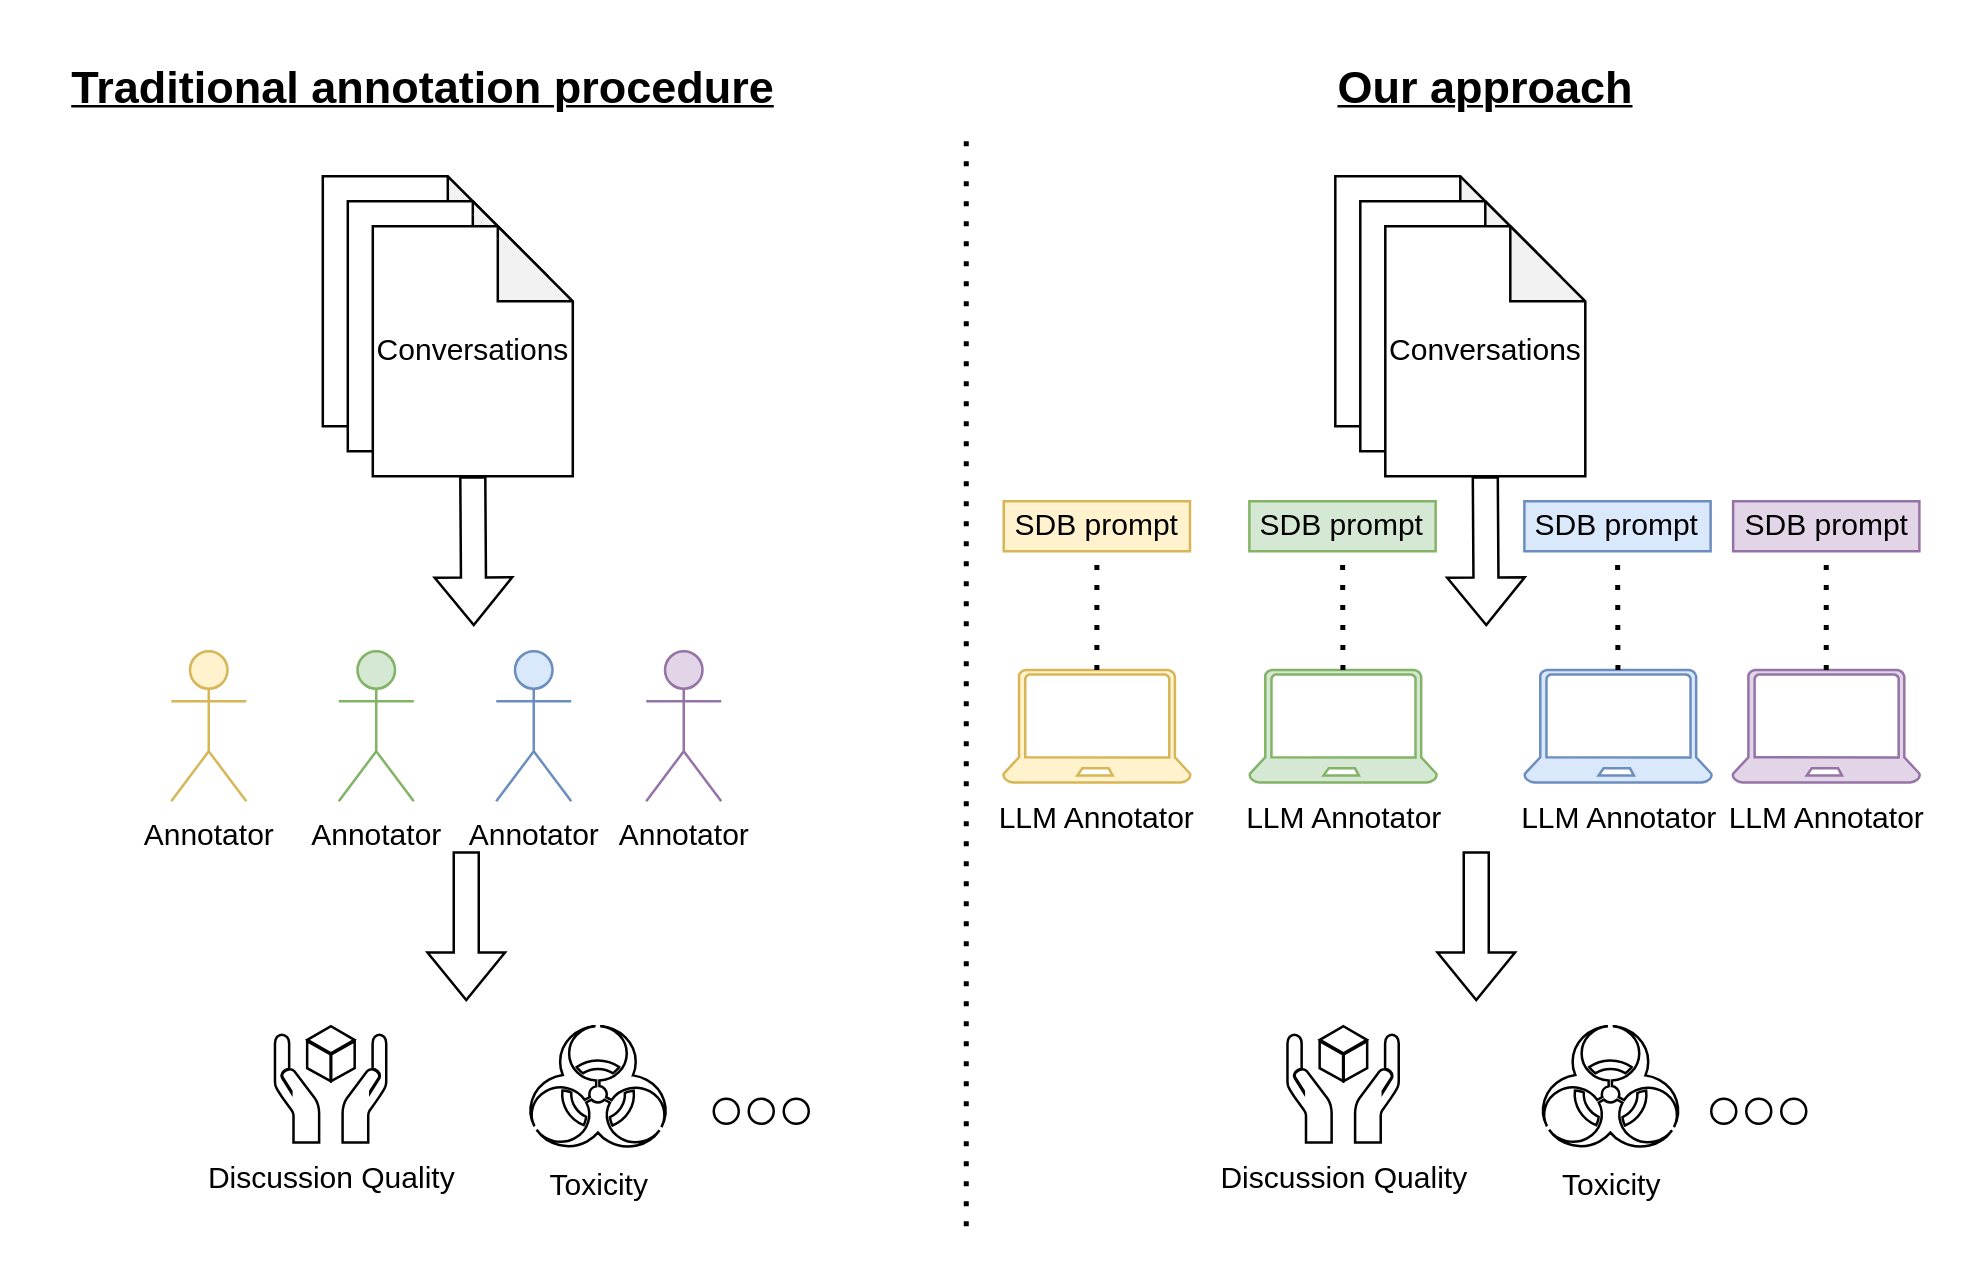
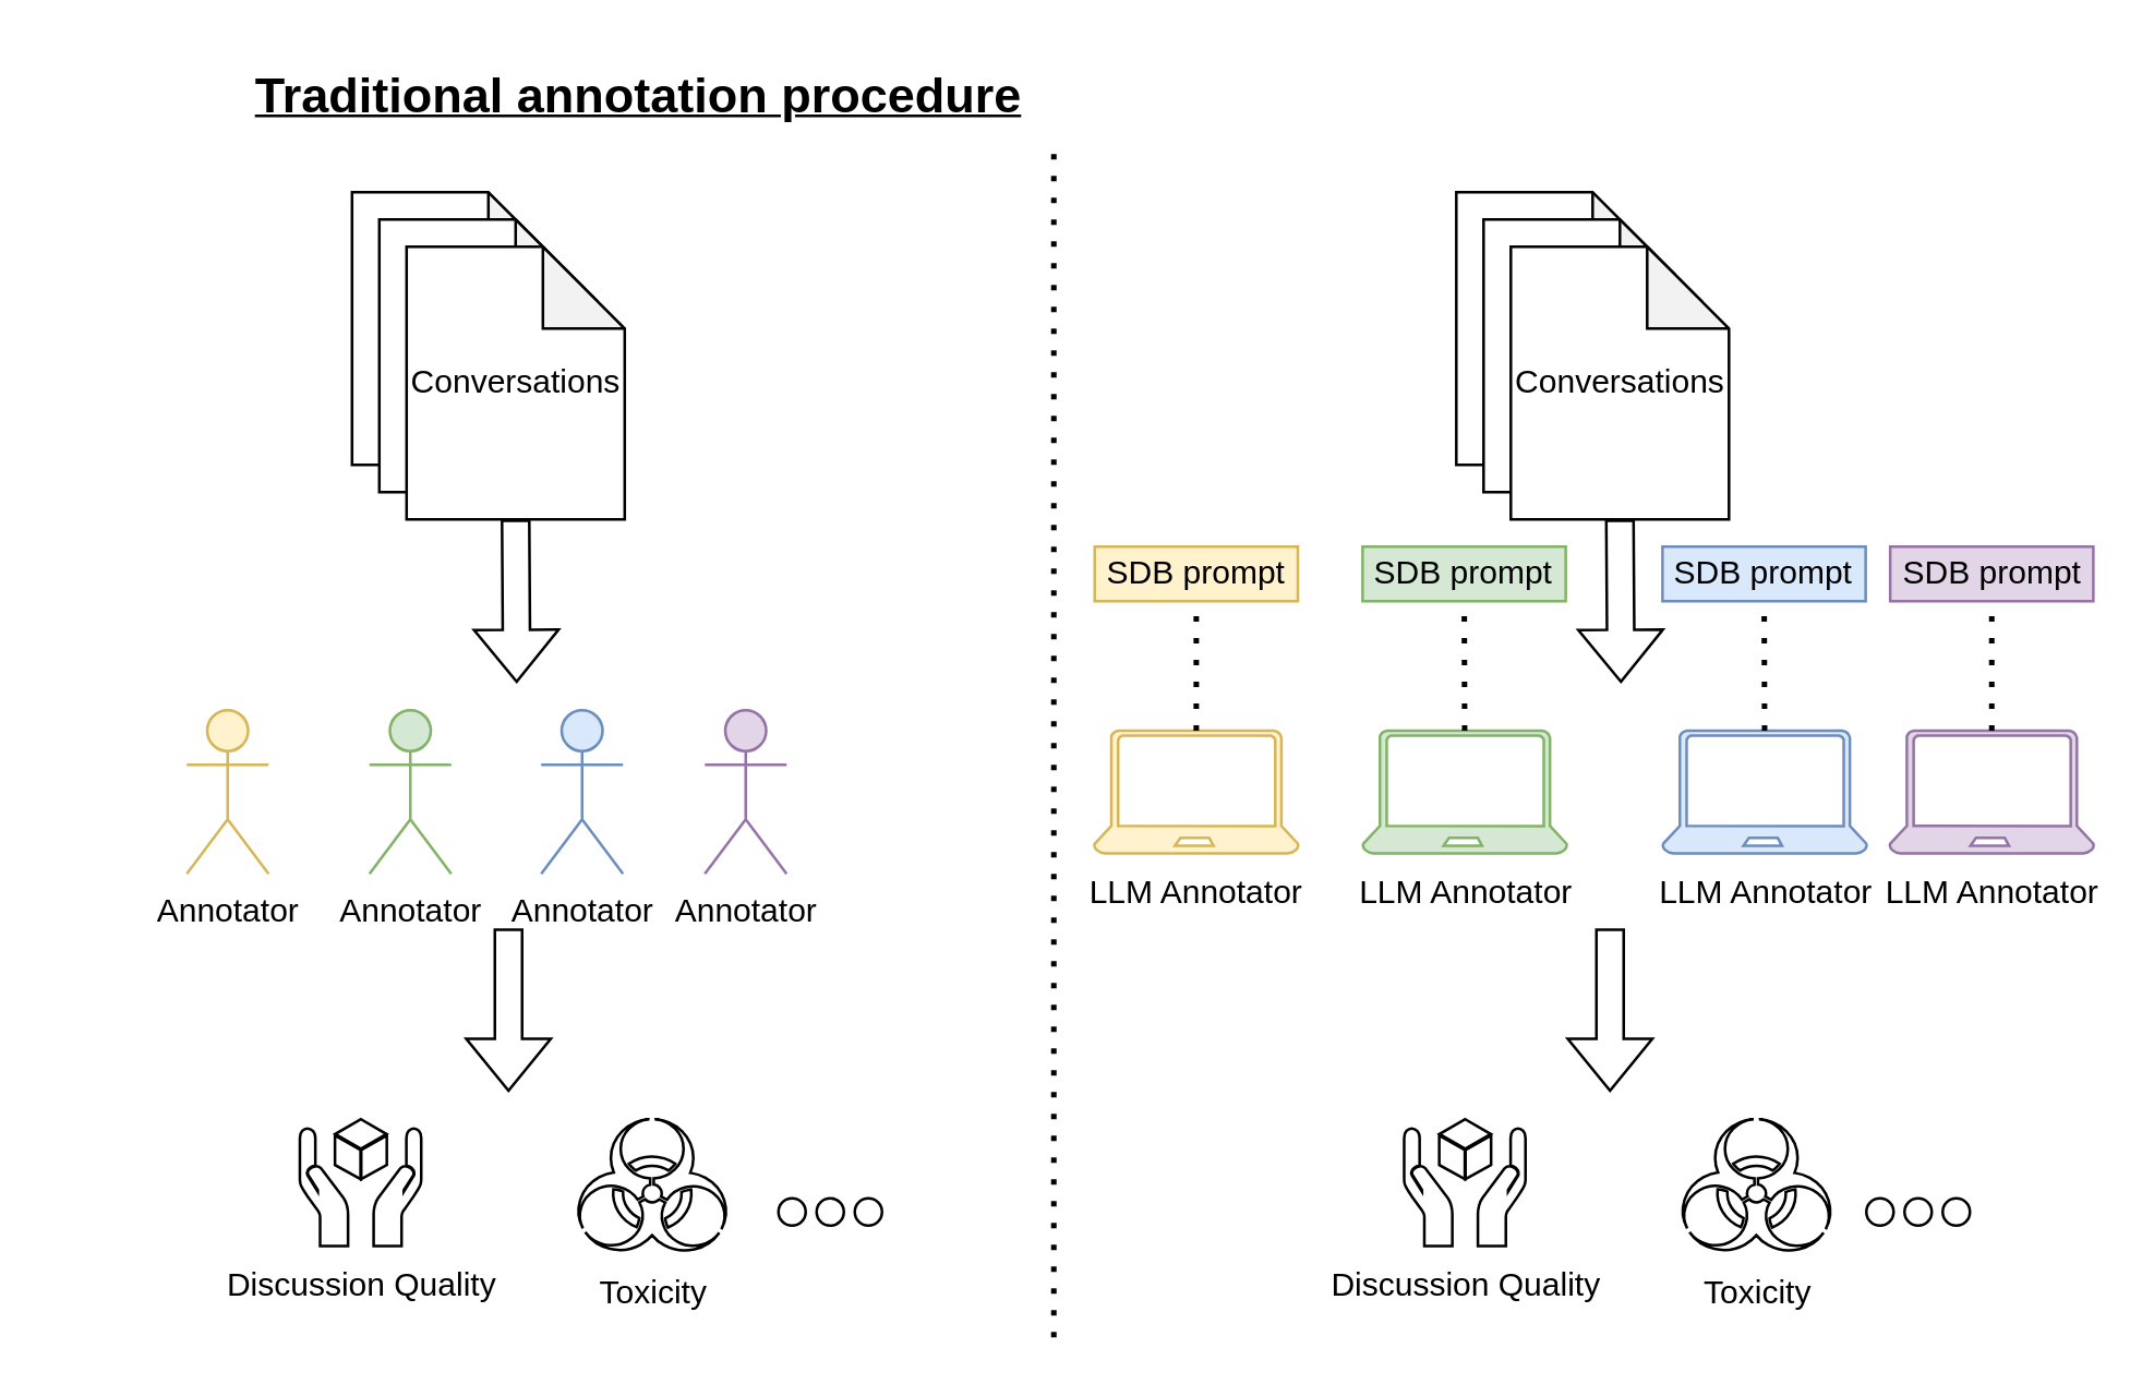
  <mxCell id="0" />
  <mxCell id="1" parent="0" />
  <mxCell id="2" value="" style="shape=note;whiteSpace=wrap;html=1;backgroundOutline=1;darkOpacity=0.05;" vertex="1" parent="1"><mxGeometry x="128.62" y="70" width="80" height="100" as="geometry" /></mxCell>
  <mxCell id="3" value="" style="shape=note;whiteSpace=wrap;html=1;backgroundOutline=1;darkOpacity=0.05;" vertex="1" parent="1"><mxGeometry x="138.62" y="80" width="80" height="100" as="geometry" /></mxCell>
  <mxCell id="4" value="Conversations" style="shape=note;whiteSpace=wrap;html=1;backgroundOutline=1;darkOpacity=0.05;" vertex="1" parent="1"><mxGeometry x="148.62" y="90" width="80" height="100" as="geometry" /></mxCell>
  <mxCell id="5" value="Toxicity" style="shape=mxgraph.signs.safety.biohazard;html=1;pointerEvents=1;verticalLabelPosition=bottom;verticalAlign=top;align=center;sketch=0;" vertex="1" parent="1"><mxGeometry x="209.74" y="410" width="58" height="50" as="geometry" /></mxCell>
  <mxCell id="6" value="Discussion Quality" style="shape=mxgraph.signs.safety.handle_with_care;html=1;pointerEvents=1;verticalLabelPosition=bottom;verticalAlign=top;align=center;sketch=0;" vertex="1" parent="1"><mxGeometry x="109.49" y="410" width="44.5" height="46.5" as="geometry" /></mxCell>
  <mxCell id="7" value="" style="shape=flexArrow;endArrow=classic;html=1;rounded=0;exitX=0.5;exitY=1;exitDx=0;exitDy=0;exitPerimeter=0;" edge="1" parent="1" source="4"><mxGeometry width="50" height="50" relative="1" as="geometry"><mxPoint x="346" y="300" as="sourcePoint" /><mxPoint x="189" y="250" as="targetPoint" /></mxGeometry></mxCell>
  <mxCell id="8" value="" style="group" vertex="1" connectable="0" parent="1"><mxGeometry x="68" y="260" width="220" height="60" as="geometry" /></mxCell>
  <mxCell id="9" value="Annotator" style="shape=umlActor;verticalLabelPosition=bottom;verticalAlign=top;html=1;outlineConnect=0;fillColor=#fff2cc;strokeColor=#d6b656;" vertex="1" parent="8"><mxGeometry width="30" height="60" as="geometry" /></mxCell>
  <mxCell id="10" value="Annotator" style="shape=umlActor;verticalLabelPosition=bottom;verticalAlign=top;html=1;outlineConnect=0;fillColor=#d5e8d4;strokeColor=#82b366;" vertex="1" parent="8"><mxGeometry x="67" width="30" height="60" as="geometry" /></mxCell>
  <mxCell id="11" value="Annotator" style="shape=umlActor;verticalLabelPosition=bottom;verticalAlign=top;html=1;outlineConnect=0;fillColor=#dae8fc;strokeColor=#6c8ebf;" vertex="1" parent="8"><mxGeometry x="130" width="30" height="60" as="geometry" /></mxCell>
  <mxCell id="12" value="Annotator" style="shape=umlActor;verticalLabelPosition=bottom;verticalAlign=top;html=1;outlineConnect=0;fillColor=#e1d5e7;strokeColor=#9673a6;" vertex="1" parent="8"><mxGeometry x="190" width="30" height="60" as="geometry" /></mxCell>
  <mxCell id="13" value="" style="shape=flexArrow;endArrow=classic;html=1;rounded=0;" edge="1" parent="1"><mxGeometry width="50" height="50" relative="1" as="geometry"><mxPoint x="186" y="340" as="sourcePoint" /><mxPoint x="186" y="400" as="targetPoint" /></mxGeometry></mxCell>
  <mxCell id="14" value="" style="ellipse;whiteSpace=wrap;html=1;" vertex="1" parent="1"><mxGeometry x="285" y="439" width="10" height="10" as="geometry" /></mxCell>
  <mxCell id="15" value="" style="ellipse;whiteSpace=wrap;html=1;" vertex="1" parent="1"><mxGeometry x="299" y="439" width="10" height="10" as="geometry" /></mxCell>
  <mxCell id="16" value="" style="ellipse;whiteSpace=wrap;html=1;" vertex="1" parent="1"><mxGeometry x="313" y="439" width="10" height="10" as="geometry" /></mxCell>
  <mxCell id="17" value="" style="shape=note;whiteSpace=wrap;html=1;backgroundOutline=1;darkOpacity=0.05;" vertex="1" parent="1"><mxGeometry x="533.62" y="70" width="80" height="100" as="geometry" /></mxCell>
  <mxCell id="18" value="" style="shape=note;whiteSpace=wrap;html=1;backgroundOutline=1;darkOpacity=0.05;" vertex="1" parent="1"><mxGeometry x="543.62" y="80" width="80" height="100" as="geometry" /></mxCell>
  <mxCell id="19" value="Conversations" style="shape=note;whiteSpace=wrap;html=1;backgroundOutline=1;darkOpacity=0.05;" vertex="1" parent="1"><mxGeometry x="553.62" y="90" width="80" height="100" as="geometry" /></mxCell>
  <mxCell id="20" value="Toxicity" style="shape=mxgraph.signs.safety.biohazard;html=1;pointerEvents=1;verticalLabelPosition=bottom;verticalAlign=top;align=center;sketch=0;" vertex="1" parent="1"><mxGeometry x="614.74" y="410" width="58" height="50" as="geometry" /></mxCell>
  <mxCell id="21" value="Discussion Quality" style="shape=mxgraph.signs.safety.handle_with_care;html=1;pointerEvents=1;verticalLabelPosition=bottom;verticalAlign=top;align=center;sketch=0;" vertex="1" parent="1"><mxGeometry x="514.49" y="410" width="44.5" height="46.5" as="geometry" /></mxCell>
  <mxCell id="22" value="" style="shape=flexArrow;endArrow=classic;html=1;rounded=0;exitX=0.5;exitY=1;exitDx=0;exitDy=0;exitPerimeter=0;" edge="1" parent="1" source="19"><mxGeometry width="50" height="50" relative="1" as="geometry"><mxPoint x="736" y="300" as="sourcePoint" /><mxPoint x="594" y="250" as="targetPoint" /></mxGeometry></mxCell>
  <mxCell id="23" value="" style="shape=flexArrow;endArrow=classic;html=1;rounded=0;" edge="1" parent="1"><mxGeometry width="50" height="50" relative="1" as="geometry"><mxPoint x="590" y="340" as="sourcePoint" /><mxPoint x="590" y="400" as="targetPoint" /></mxGeometry></mxCell>
  <mxCell id="24" value="" style="ellipse;whiteSpace=wrap;html=1;" vertex="1" parent="1"><mxGeometry x="684" y="439" width="10" height="10" as="geometry" /></mxCell>
  <mxCell id="25" value="" style="ellipse;whiteSpace=wrap;html=1;" vertex="1" parent="1"><mxGeometry x="698" y="439" width="10" height="10" as="geometry" /></mxCell>
  <mxCell id="26" value="" style="ellipse;whiteSpace=wrap;html=1;" vertex="1" parent="1"><mxGeometry x="712" y="439" width="10" height="10" as="geometry" /></mxCell>
  <mxCell id="27" value="" style="endArrow=none;dashed=1;html=1;dashPattern=1 3;strokeWidth=2;rounded=0;" edge="1" parent="1"><mxGeometry width="50" height="50" relative="1" as="geometry"><mxPoint x="386" y="490" as="sourcePoint" /><mxPoint x="386" y="50" as="targetPoint" /></mxGeometry></mxCell>
  <mxCell id="28" value="LLM Annotator" style="sketch=0;aspect=fixed;pointerEvents=1;shadow=0;dashed=0;html=1;strokeColor=#d6b656;labelPosition=center;verticalLabelPosition=bottom;verticalAlign=top;align=center;fillColor=#fff2cc;shape=mxgraph.azure.laptop" vertex="1" parent="1"><mxGeometry x="400.75" y="267.5" width="75" height="45" as="geometry" /></mxCell>
  <mxCell id="29" value="LLM Annotator" style="sketch=0;aspect=fixed;pointerEvents=1;shadow=0;dashed=0;html=1;strokeColor=#82b366;labelPosition=center;verticalLabelPosition=bottom;verticalAlign=top;align=center;fillColor=#d5e8d4;shape=mxgraph.azure.laptop" vertex="1" parent="1"><mxGeometry x="499.25" y="267.5" width="75" height="45" as="geometry" /></mxCell>
  <mxCell id="30" value="LLM Annotator" style="sketch=0;aspect=fixed;pointerEvents=1;shadow=0;dashed=0;html=1;strokeColor=#6c8ebf;labelPosition=center;verticalLabelPosition=bottom;verticalAlign=top;align=center;fillColor=#dae8fc;shape=mxgraph.azure.laptop" vertex="1" parent="1"><mxGeometry x="609.25" y="267.5" width="75" height="45" as="geometry" /></mxCell>
  <mxCell id="31" value="LLM Annotator" style="sketch=0;aspect=fixed;pointerEvents=1;shadow=0;dashed=0;html=1;strokeColor=#9673a6;labelPosition=center;verticalLabelPosition=bottom;verticalAlign=top;align=center;fillColor=#e1d5e7;shape=mxgraph.azure.laptop" vertex="1" parent="1"><mxGeometry x="692.5" y="267.5" width="75" height="45" as="geometry" /></mxCell>
  <mxCell id="32" value="SDB prompt" style="rounded=0;whiteSpace=wrap;html=1;fillColor=#d5e8d4;strokeColor=#82b366;" vertex="1" parent="1"><mxGeometry x="499.25" y="200" width="74.5" height="20" as="geometry" /></mxCell>
  <mxCell id="33" value="SDB prompt" style="rounded=0;whiteSpace=wrap;html=1;fillColor=#fff2cc;strokeColor=#d6b656;" vertex="1" parent="1"><mxGeometry x="401" y="200" width="74.5" height="20" as="geometry" /></mxCell>
  <mxCell id="34" value="SDB prompt" style="rounded=0;whiteSpace=wrap;html=1;fillColor=#dae8fc;strokeColor=#6c8ebf;" vertex="1" parent="1"><mxGeometry x="609.25" y="200" width="74.5" height="20" as="geometry" /></mxCell>
  <mxCell id="35" value="SDB prompt" style="rounded=0;whiteSpace=wrap;html=1;fillColor=#e1d5e7;strokeColor=#9673a6;" vertex="1" parent="1"><mxGeometry x="692.75" y="200" width="74.5" height="20" as="geometry" /></mxCell>
  <mxCell id="36" value="" style="endArrow=none;dashed=1;html=1;dashPattern=1 3;strokeWidth=2;rounded=0;" edge="1" parent="1" source="28" target="33"><mxGeometry width="50" height="50" relative="1" as="geometry"><mxPoint x="376" y="240" as="sourcePoint" /><mxPoint x="426" y="190" as="targetPoint" /></mxGeometry></mxCell>
  <mxCell id="37" value="" style="endArrow=none;dashed=1;html=1;dashPattern=1 3;strokeWidth=2;rounded=0;" edge="1" parent="1" source="29" target="32"><mxGeometry width="50" height="50" relative="1" as="geometry"><mxPoint x="447" y="278" as="sourcePoint" /><mxPoint x="444" y="230" as="targetPoint" /></mxGeometry></mxCell>
  <mxCell id="38" value="" style="endArrow=none;dashed=1;html=1;dashPattern=1 3;strokeWidth=2;rounded=0;" edge="1" parent="1" source="30" target="34"><mxGeometry width="50" height="50" relative="1" as="geometry"><mxPoint x="457" y="288" as="sourcePoint" /><mxPoint x="454" y="240" as="targetPoint" /></mxGeometry></mxCell>
  <mxCell id="39" value="" style="endArrow=none;dashed=1;html=1;dashPattern=1 3;strokeWidth=2;rounded=0;" edge="1" parent="1" source="31" target="35"><mxGeometry width="50" height="50" relative="1" as="geometry"><mxPoint x="467" y="298" as="sourcePoint" /><mxPoint x="464" y="250" as="targetPoint" /></mxGeometry></mxCell>
- <mxCell id="40" value="&lt;b&gt;&lt;u&gt;&lt;font style=&quot;font-size: 18px;&quot;&gt;Traditional annotation procedure&lt;/font&gt;&lt;/u&gt;&lt;/b&gt;" style="text;html=1;align=center;verticalAlign=middle;whiteSpace=wrap;rounded=0;" vertex="1" parent="1"><mxGeometry x="20.58" y="20" width="296.07" height="30" as="geometry" /></mxCell>
- <mxCell id="41" value="&lt;b&gt;&lt;u&gt;&lt;font style=&quot;font-size: 18px;&quot;&gt;Our approach&lt;/font&gt;&lt;/u&gt;&lt;/b&gt;" style="text;html=1;align=center;verticalAlign=middle;whiteSpace=wrap;rounded=0;" vertex="1" parent="1"><mxGeometry x="445.58" y="20" width="296.07" height="30" as="geometry" /></mxCell>
+ <mxCell id="40" value="&lt;b&gt;&lt;u&gt;&lt;font style=&quot;font-size: 18px;&quot;&gt;Traditional annotation procedure&lt;/font&gt;&lt;/u&gt;&lt;/b&gt;" style="text;html=1;align=center;verticalAlign=middle;whiteSpace=wrap;rounded=0;" vertex="1" parent="1"><mxGeometry x="85.58" y="20" width="296.07" height="30" as="geometry" /></mxCell>
